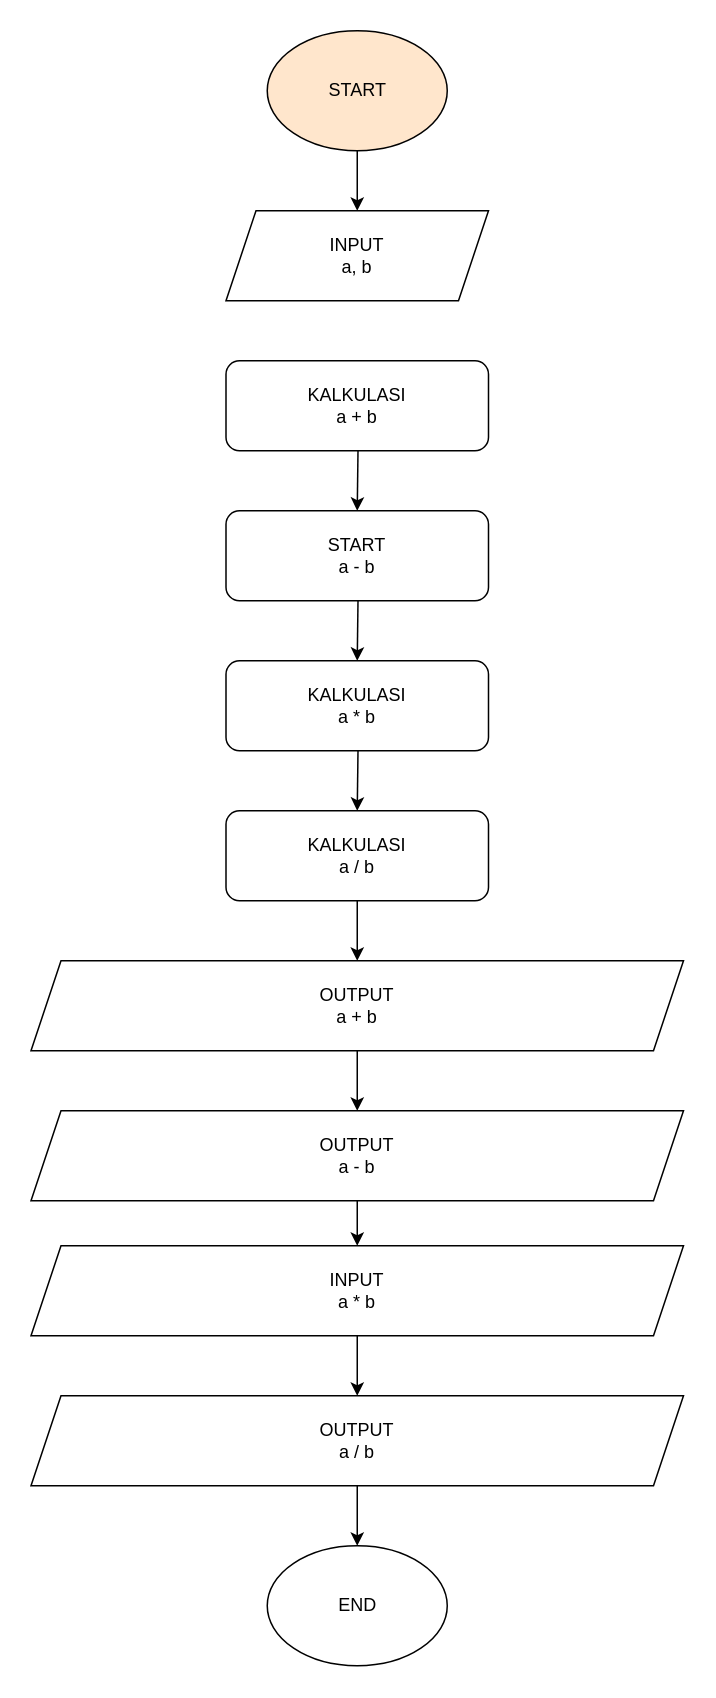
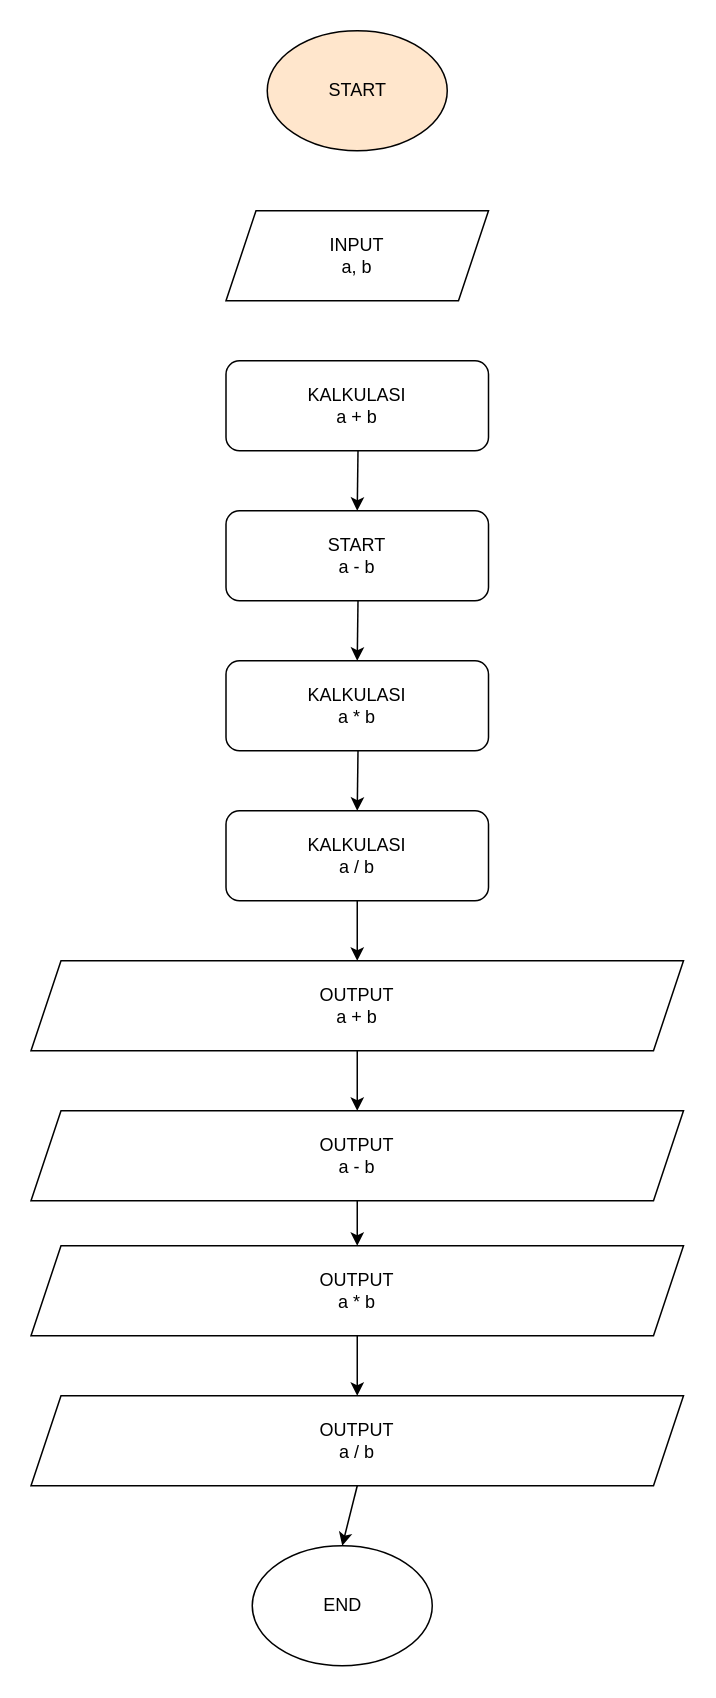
  <mxCell id="0" />
  <mxCell id="1" parent="0" />
  <mxCell id="2" value="START" style="ellipse;whiteSpace=wrap;html=1;fillColor=#ffe6cc;" parent="1" vertex="1"><mxGeometry x="177.5" y="20" width="120" height="80" as="geometry" /></mxCell>
  <mxCell id="3" value="OUTPUT&lt;br&gt;a + b" style="shape=parallelogram;perimeter=parallelogramPerimeter;whiteSpace=wrap;html=1;fixedSize=1;" parent="1" vertex="1"><mxGeometry x="20" y="640" width="435" height="60" as="geometry" /></mxCell>
  <mxCell id="4" value="" style="endArrow=classic;html=1;rounded=0;exitX=0.5;exitY=1;exitDx=0;exitDy=0;entryX=0.5;entryY=0;entryDx=0;entryDy=0;" parent="1" target="3" edge="1"><mxGeometry width="50" height="50" relative="1" as="geometry"><mxPoint x="237.5" y="600" as="sourcePoint" /><mxPoint x="49" y="570" as="targetPoint" /></mxGeometry></mxCell>
  <mxCell id="5" value="INPUT &lt;br&gt;a, b" style="shape=parallelogram;perimeter=parallelogramPerimeter;whiteSpace=wrap;html=1;fixedSize=1;" parent="1" vertex="1"><mxGeometry x="150" y="140" width="175" height="60" as="geometry" /></mxCell>
- <mxCell id="6" value="" style="endArrow=classic;html=1;rounded=0;exitX=0.5;exitY=1;exitDx=0;exitDy=0;entryX=0.5;entryY=0;entryDx=0;entryDy=0;" parent="1" source="2" target="5" edge="1"><mxGeometry width="50" height="50" relative="1" as="geometry"><mxPoint x="248" y="210" as="sourcePoint" /><mxPoint x="248" y="270" as="targetPoint" /></mxGeometry></mxCell>
  <mxCell id="7" value="KALKULASI&lt;br&gt;a + b" style="rounded=1;whiteSpace=wrap;html=1;" parent="1" vertex="1"><mxGeometry x="150" y="240" width="175" height="60" as="geometry" /></mxCell>
  <mxCell id="8" value="START&lt;br style=&quot;border-color: var(--border-color);&quot;&gt;a - b" style="rounded=1;whiteSpace=wrap;html=1;" parent="1" vertex="1"><mxGeometry x="150" y="340" width="175" height="60" as="geometry" /></mxCell>
  <mxCell id="9" value="" style="endArrow=classic;html=1;rounded=0;exitX=0.5;exitY=1;exitDx=0;exitDy=0;entryX=0.5;entryY=0;entryDx=0;entryDy=0;" parent="1" target="8" edge="1"><mxGeometry width="50" height="50" relative="1" as="geometry"><mxPoint x="238" y="300" as="sourcePoint" /><mxPoint x="279" y="350" as="targetPoint" /></mxGeometry></mxCell>
  <mxCell id="10" value="KALKULASI&lt;br style=&quot;border-color: var(--border-color);&quot;&gt;a * b" style="rounded=1;whiteSpace=wrap;html=1;" parent="1" vertex="1"><mxGeometry x="150" y="440" width="175" height="60" as="geometry" /></mxCell>
  <mxCell id="11" value="" style="endArrow=classic;html=1;rounded=0;exitX=0.5;exitY=1;exitDx=0;exitDy=0;entryX=0.5;entryY=0;entryDx=0;entryDy=0;" parent="1" target="10" edge="1"><mxGeometry width="50" height="50" relative="1" as="geometry"><mxPoint x="238" y="400" as="sourcePoint" /><mxPoint x="279" y="450" as="targetPoint" /></mxGeometry></mxCell>
  <mxCell id="12" value="KALKULASI&lt;br style=&quot;border-color: var(--border-color);&quot;&gt;a / b" style="rounded=1;whiteSpace=wrap;html=1;" parent="1" vertex="1"><mxGeometry x="150" y="540" width="175" height="60" as="geometry" /></mxCell>
  <mxCell id="13" value="" style="endArrow=classic;html=1;rounded=0;exitX=0.5;exitY=1;exitDx=0;exitDy=0;entryX=0.5;entryY=0;entryDx=0;entryDy=0;" parent="1" target="12" edge="1"><mxGeometry width="50" height="50" relative="1" as="geometry"><mxPoint x="238" y="500" as="sourcePoint" /><mxPoint x="279" y="550" as="targetPoint" /></mxGeometry></mxCell>
  <mxCell id="14" value="OUTPUT&lt;br style=&quot;border-color: var(--border-color);&quot;&gt;a - b" style="shape=parallelogram;perimeter=parallelogramPerimeter;whiteSpace=wrap;html=1;fixedSize=1;" parent="1" vertex="1"><mxGeometry x="20" y="740" width="435" height="60" as="geometry" /></mxCell>
  <mxCell id="15" value="" style="endArrow=classic;html=1;rounded=0;exitX=0.5;exitY=1;exitDx=0;exitDy=0;entryX=0.5;entryY=0;entryDx=0;entryDy=0;" parent="1" target="14" edge="1"><mxGeometry width="50" height="50" relative="1" as="geometry"><mxPoint x="237.5" y="700" as="sourcePoint" /><mxPoint x="49" y="670" as="targetPoint" /></mxGeometry></mxCell>
- <mxCell id="16" value="INPUT&lt;br style=&quot;border-color: var(--border-color);&quot;&gt;a * b" style="shape=parallelogram;perimeter=parallelogramPerimeter;whiteSpace=wrap;html=1;fixedSize=1;" parent="1" vertex="1"><mxGeometry x="20" y="830" width="435" height="60" as="geometry" /></mxCell>
+ <mxCell id="16" value="OUTPUT&lt;br style=&quot;border-color: var(--border-color);&quot;&gt;a * b" style="shape=parallelogram;perimeter=parallelogramPerimeter;whiteSpace=wrap;html=1;fixedSize=1;" parent="1" vertex="1"><mxGeometry x="20" y="830" width="435" height="60" as="geometry" /></mxCell>
  <mxCell id="17" value="" style="endArrow=classic;html=1;rounded=0;exitX=0.5;exitY=1;exitDx=0;exitDy=0;entryX=0.5;entryY=0;entryDx=0;entryDy=0;" parent="1" target="16" edge="1"><mxGeometry width="50" height="50" relative="1" as="geometry"><mxPoint x="237.5" y="800" as="sourcePoint" /><mxPoint x="49" y="770" as="targetPoint" /></mxGeometry></mxCell>
  <mxCell id="18" value="OUTPUT&lt;br style=&quot;border-color: var(--border-color);&quot;&gt;a / b" style="shape=parallelogram;perimeter=parallelogramPerimeter;whiteSpace=wrap;html=1;fixedSize=1;" parent="1" vertex="1"><mxGeometry x="20" y="930" width="435" height="60" as="geometry" /></mxCell>
  <mxCell id="19" value="" style="endArrow=classic;html=1;rounded=0;exitX=0.5;exitY=1;exitDx=0;exitDy=0;entryX=0.5;entryY=0;entryDx=0;entryDy=0;" parent="1" target="18" edge="1"><mxGeometry width="50" height="50" relative="1" as="geometry"><mxPoint x="237.5" y="890" as="sourcePoint" /><mxPoint x="49" y="860" as="targetPoint" /></mxGeometry></mxCell>
- <mxCell id="20" value="END" style="ellipse;whiteSpace=wrap;html=1;" parent="1" vertex="1"><mxGeometry x="177.5" y="1030" width="120" height="80" as="geometry" /></mxCell>
+ <mxCell id="20" value="END" style="ellipse;whiteSpace=wrap;html=1;" parent="1" vertex="1"><mxGeometry x="167.5" y="1030" width="120" height="80" as="geometry" /></mxCell>
  <mxCell id="21" value="" style="endArrow=classic;html=1;rounded=0;entryX=0.5;entryY=0;entryDx=0;entryDy=0;" parent="1" target="20" edge="1"><mxGeometry width="50" height="50" relative="1" as="geometry"><mxPoint x="237.5" y="990" as="sourcePoint" /><mxPoint x="279" y="890" as="targetPoint" /></mxGeometry></mxCell>
